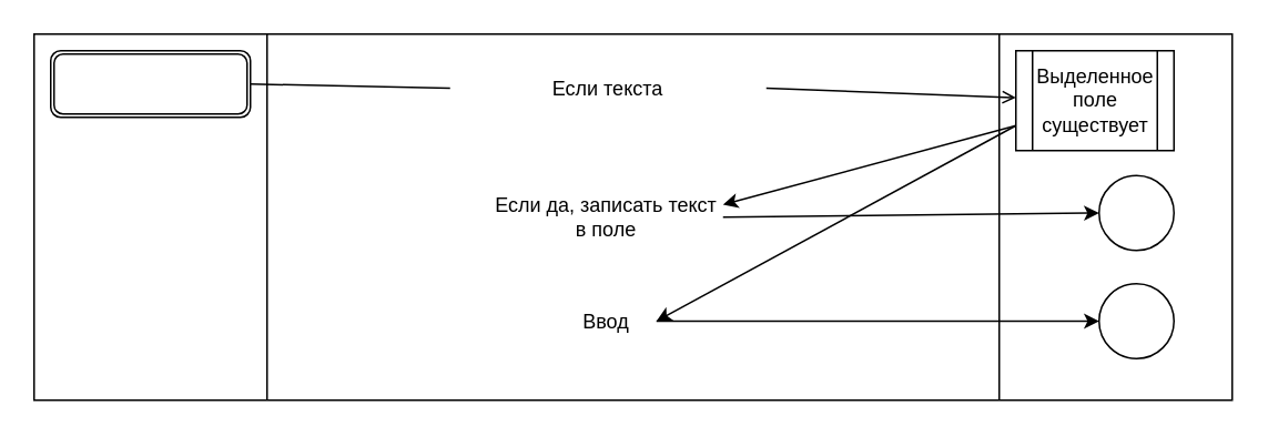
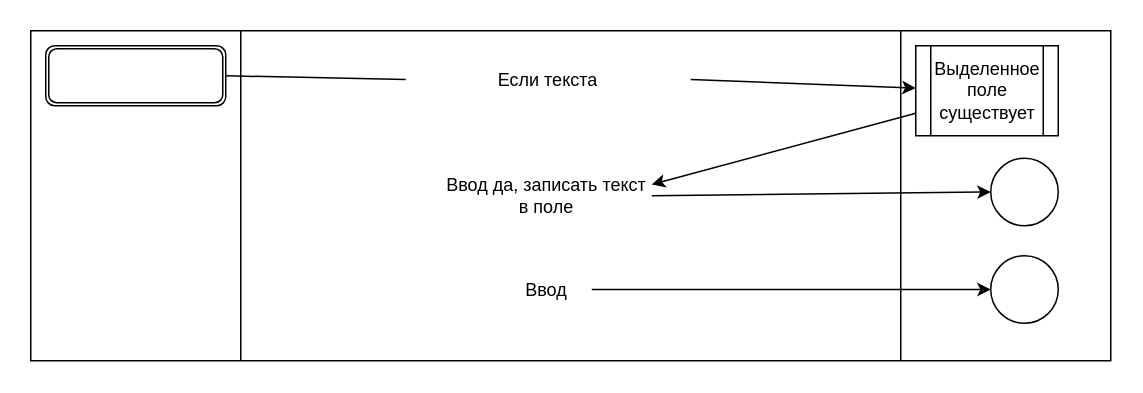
  <mxCell id="0" />
  <mxCell id="1" parent="0" />
  <mxCell id="2" value="" style="shape=process;whiteSpace=wrap;html=1;backgroundOutline=1;size=0.194;" vertex="1" parent="1"><mxGeometry x="20" y="20" width="720" height="220" as="geometry" /></mxCell>
  <mxCell id="3" value="" style="shape=ext;double=1;rounded=1;whiteSpace=wrap;html=1;" vertex="1" parent="1"><mxGeometry x="30" y="30" width="120" height="40" as="geometry" /></mxCell>
  <mxCell id="4" value="Если текста" style="text;html=1;strokeColor=none;fillColor=none;align=center;verticalAlign=middle;whiteSpace=wrap;rounded=0;" vertex="1" parent="1"><mxGeometry x="270" y="35" width="190" height="35" as="geometry" /></mxCell>
  <mxCell id="5" value="Выделенное поле существует" style="shape=process;whiteSpace=wrap;html=1;backgroundOutline=1;" vertex="1" parent="1"><mxGeometry x="610" y="30" width="95" height="60" as="geometry" /></mxCell>
- <mxCell id="6" value="Если да, записать текст в поле" style="text;html=1;strokeColor=none;fillColor=none;align=center;verticalAlign=middle;whiteSpace=wrap;rounded=0;" vertex="1" parent="1"><mxGeometry x="294" y="115" width="140" height="30" as="geometry" /></mxCell>
+ <mxCell id="6" value="Ввод да, записать текст в поле" style="text;html=1;strokeColor=none;fillColor=none;align=center;verticalAlign=middle;whiteSpace=wrap;rounded=0;" vertex="1" parent="1"><mxGeometry x="294" y="115" width="140" height="30" as="geometry" /></mxCell>
  <mxCell id="7" value="" style="endArrow=none;html=1;rounded=0;exitX=1;exitY=0.5;exitDx=0;exitDy=0;entryX=0;entryY=0.5;entryDx=0;entryDy=0;" edge="1" parent="1" source="3" target="4"><mxGeometry width="50" height="50" relative="1" as="geometry"><mxPoint x="220" y="50" as="sourcePoint" /><mxPoint x="270" y="0" as="targetPoint" /></mxGeometry></mxCell>
- <mxCell id="8" value="" style="endArrow=open;html=1;rounded=0;exitX=1;exitY=0.5;exitDx=0;exitDy=0;" edge="1" parent="1" source="4" target="5"><mxGeometry width="50" height="50" relative="1" as="geometry"><mxPoint x="500" y="80" as="sourcePoint" /><mxPoint x="550" y="30" as="targetPoint" /></mxGeometry></mxCell>
+ <mxCell id="8" value="" style="endArrow=classic;html=1;rounded=0;exitX=1;exitY=0.5;exitDx=0;exitDy=0;" edge="1" parent="1" source="4" target="5"><mxGeometry width="50" height="50" relative="1" as="geometry"><mxPoint x="500" y="80" as="sourcePoint" /><mxPoint x="550" y="30" as="targetPoint" /></mxGeometry></mxCell>
  <mxCell id="9" value="" style="endArrow=classic;html=1;rounded=0;entryX=1;entryY=0.25;entryDx=0;entryDy=0;exitX=0;exitY=0.75;exitDx=0;exitDy=0;" edge="1" parent="1" source="5" target="6"><mxGeometry width="50" height="50" relative="1" as="geometry"><mxPoint x="640" y="180" as="sourcePoint" /><mxPoint x="690" y="130" as="targetPoint" /></mxGeometry></mxCell>
  <mxCell id="10" value="Ввод" style="text;html=1;strokeColor=none;fillColor=none;align=center;verticalAlign=middle;whiteSpace=wrap;rounded=0;" vertex="1" parent="1"><mxGeometry x="334" y="177.5" width="60" height="30" as="geometry" /></mxCell>
  <mxCell id="11" value="" style="ellipse;whiteSpace=wrap;html=1;aspect=fixed;" vertex="1" parent="1"><mxGeometry x="660" y="105" width="45" height="45" as="geometry" /></mxCell>
  <mxCell id="12" value="" style="ellipse;whiteSpace=wrap;html=1;aspect=fixed;" vertex="1" parent="1"><mxGeometry x="660" y="170" width="45" height="45" as="geometry" /></mxCell>
- <mxCell id="13" value="" style="endArrow=classic;html=1;rounded=0;entryX=1;entryY=0.5;entryDx=0;entryDy=0;exitX=0;exitY=0.75;exitDx=0;exitDy=0;" edge="1" parent="1" source="5" target="10"><mxGeometry width="50" height="50" relative="1" as="geometry"><mxPoint x="550" y="170" as="sourcePoint" /><mxPoint x="600" y="120" as="targetPoint" /></mxGeometry></mxCell>
  <mxCell id="14" value="" style="endArrow=classic;html=1;rounded=0;exitX=1;exitY=0.5;exitDx=0;exitDy=0;entryX=0;entryY=0.5;entryDx=0;entryDy=0;" edge="1" parent="1" source="10" target="12"><mxGeometry width="50" height="50" relative="1" as="geometry"><mxPoint x="520" y="200" as="sourcePoint" /><mxPoint x="570" y="150" as="targetPoint" /></mxGeometry></mxCell>
  <mxCell id="15" value="" style="endArrow=classic;html=1;rounded=0;exitX=1;exitY=0.5;exitDx=0;exitDy=0;entryX=0;entryY=0.5;entryDx=0;entryDy=0;" edge="1" parent="1" source="6" target="11"><mxGeometry width="50" height="50" relative="1" as="geometry"><mxPoint x="480" y="180" as="sourcePoint" /><mxPoint x="530" y="130" as="targetPoint" /></mxGeometry></mxCell>
